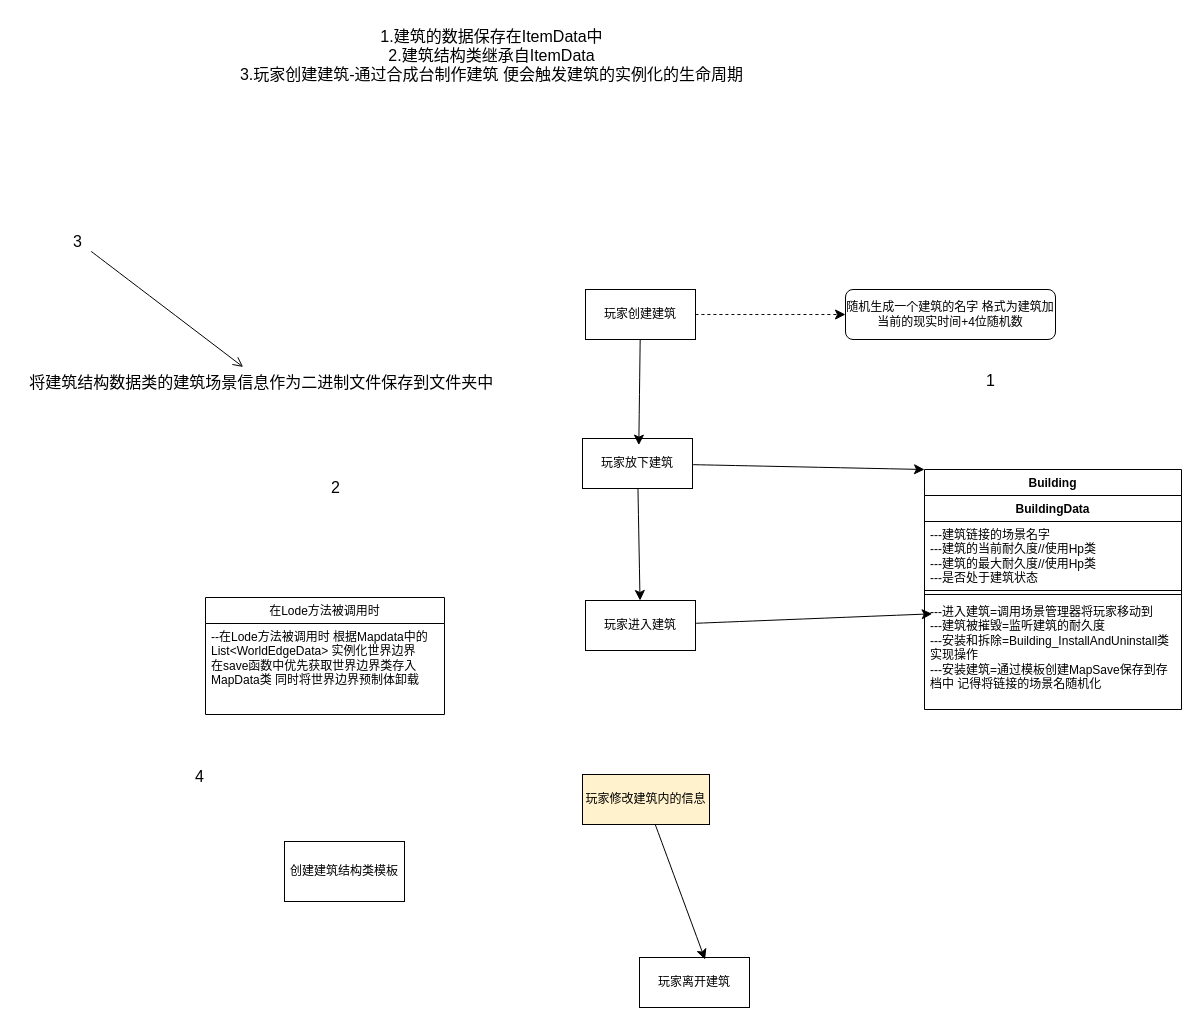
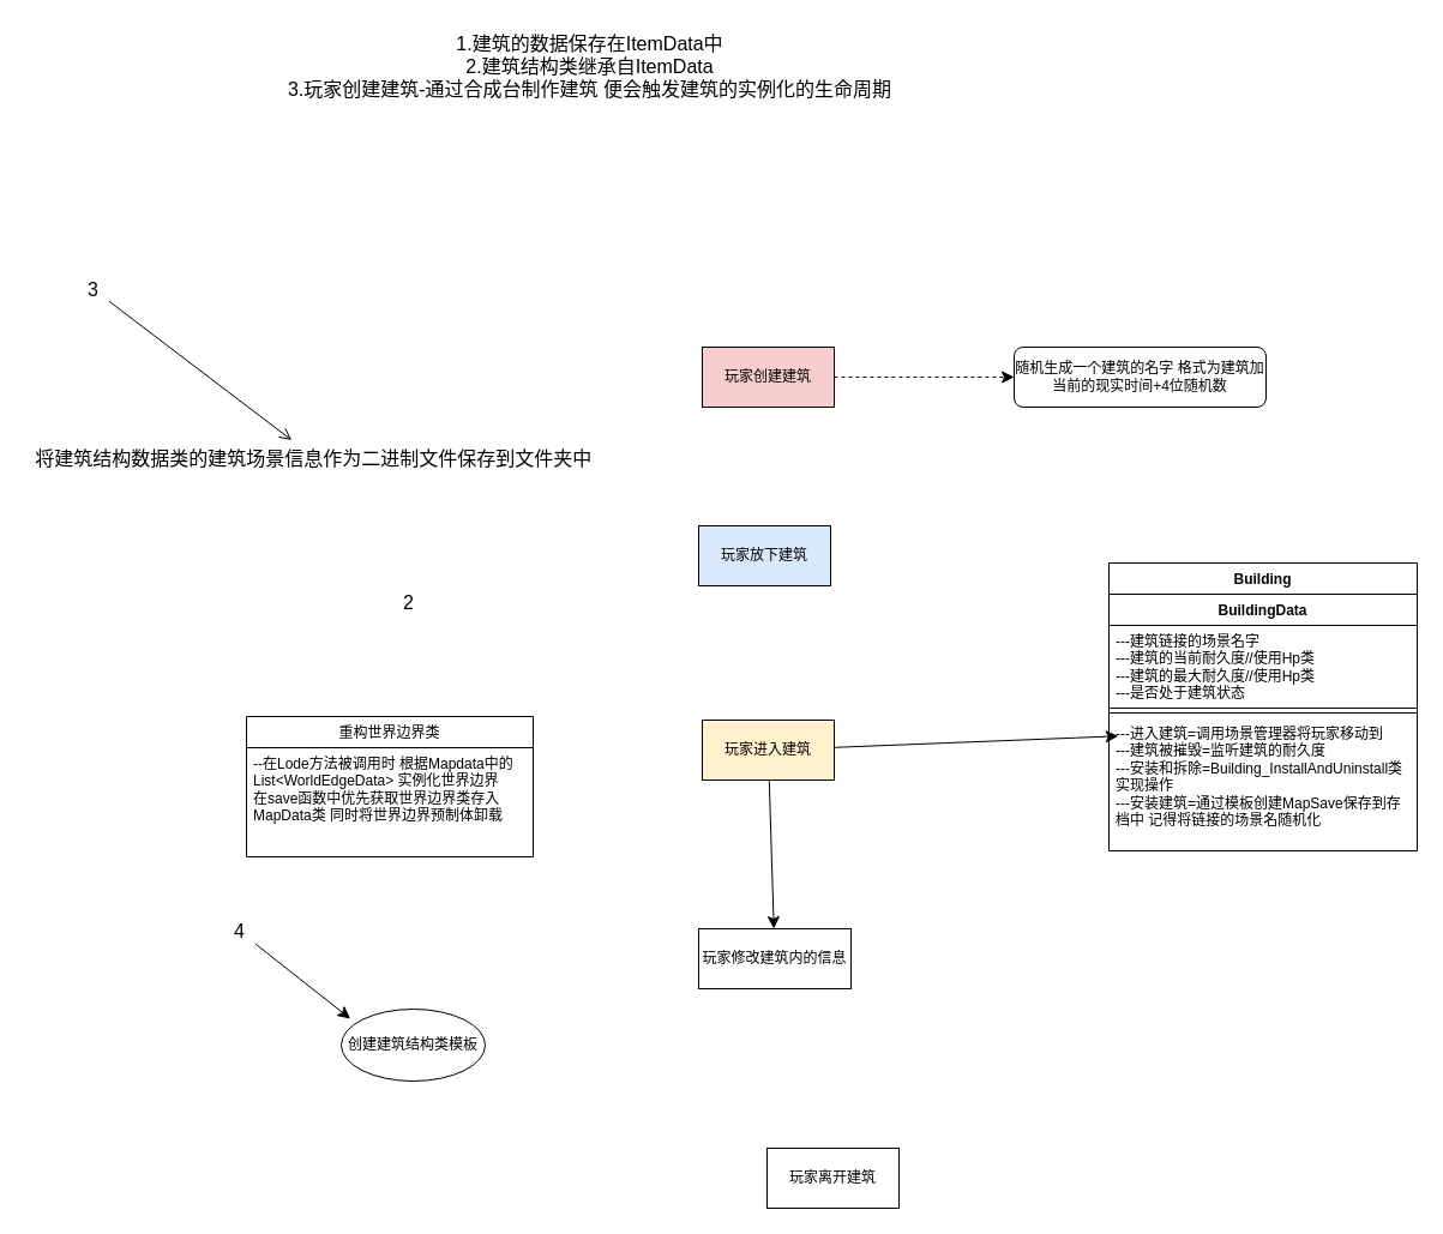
  <mxCell id="0" />
  <mxCell id="1" parent="0" />
  <mxCell id="2" value="1.建筑的数据保存在ItemData中&lt;div&gt;2.建筑结构类继承自ItemData&lt;/div&gt;&lt;div&gt;3.玩家创建建筑-通过合成台制作建筑 便会触发建筑的实例化的生命周期&lt;/div&gt;" style="text;html=1;align=center;verticalAlign=middle;resizable=0;points=[];autosize=1;strokeColor=none;fillColor=none;fontSize=16;" vertex="1" parent="1"><mxGeometry x="230" y="20" width="521" height="70" as="geometry" /></mxCell>
  <mxCell id="3" value="将建筑结构数据类的建筑场景信息作为二进制文件保存到文件夹中&amp;nbsp;" style="text;html=1;align=center;verticalAlign=middle;resizable=0;points=[];autosize=1;strokeColor=none;fillColor=none;fontSize=16;" vertex="1" parent="1"><mxGeometry x="20" y="366.5" width="486" height="31" as="geometry" /></mxCell>
  <mxCell id="4" style="edgeStyle=none;curved=1;rounded=0;orthogonalLoop=1;jettySize=auto;html=1;fontSize=12;startSize=8;endSize=8;dashed=1;" edge="1" parent="1" source="5" target="15"><mxGeometry relative="1" as="geometry" /></mxCell>
- <mxCell id="5" value="玩家创建建筑" style="html=1;whiteSpace=wrap;" vertex="1" parent="1"><mxGeometry x="585" y="289" width="110" height="50" as="geometry" /></mxCell>
- <mxCell id="6" style="edgeStyle=none;curved=1;rounded=0;orthogonalLoop=1;jettySize=auto;html=1;fontSize=12;startSize=8;endSize=8;" edge="1" parent="1" source="8" target="11"><mxGeometry relative="1" as="geometry" /></mxCell>
- <mxCell id="7" style="edgeStyle=none;curved=1;rounded=0;orthogonalLoop=1;jettySize=auto;html=1;entryX=0;entryY=0;entryDx=0;entryDy=0;fontSize=12;startSize=8;endSize=8;" edge="1" parent="1" source="8" target="16"><mxGeometry relative="1" as="geometry" /></mxCell>
- <mxCell id="8" value="玩家放下建筑" style="html=1;whiteSpace=wrap;" vertex="1" parent="1"><mxGeometry x="582" y="438" width="110" height="50" as="geometry" /></mxCell>
- <mxCell id="9" style="edgeStyle=none;curved=1;rounded=0;orthogonalLoop=1;jettySize=auto;html=1;entryX=0.512;entryY=0.133;entryDx=0;entryDy=0;entryPerimeter=0;fontSize=12;startSize=8;endSize=8;" edge="1" parent="1" source="5" target="8"><mxGeometry relative="1" as="geometry" /></mxCell>
- <mxCell id="11" value="玩家进入建筑" style="html=1;whiteSpace=wrap;" vertex="1" parent="1"><mxGeometry x="585" y="600" width="110" height="50" as="geometry" /></mxCell>
- <mxCell id="12" value="玩家修改建筑内的信息" style="html=1;whiteSpace=wrap;fillColor=#fff2cc;" vertex="1" parent="1"><mxGeometry x="582" y="774" width="127" height="50" as="geometry" /></mxCell>
+ <mxCell id="5" value="玩家创建建筑" style="html=1;whiteSpace=wrap;fillColor=#f8cecc;" vertex="1" parent="1"><mxGeometry x="585" y="289" width="110" height="50" as="geometry" /></mxCell>
+ <mxCell id="8" value="玩家放下建筑" style="html=1;whiteSpace=wrap;fillColor=#dae8fc;" vertex="1" parent="1"><mxGeometry x="582" y="438" width="110" height="50" as="geometry" /></mxCell>
+ <mxCell id="10" style="edgeStyle=none;curved=1;rounded=0;orthogonalLoop=1;jettySize=auto;html=1;fontSize=12;startSize=8;endSize=8;" edge="1" parent="1" source="11" target="12"><mxGeometry relative="1" as="geometry"><mxPoint x="640" y="784.882" as="targetPoint" /></mxGeometry></mxCell>
+ <mxCell id="11" value="玩家进入建筑" style="html=1;whiteSpace=wrap;fillColor=#fff2cc;" vertex="1" parent="1"><mxGeometry x="585" y="600" width="110" height="50" as="geometry" /></mxCell>
+ <mxCell id="12" value="玩家修改建筑内的信息" style="html=1;whiteSpace=wrap;" vertex="1" parent="1"><mxGeometry x="582" y="774" width="127" height="50" as="geometry" /></mxCell>
  <mxCell id="13" value="玩家离开建筑" style="html=1;whiteSpace=wrap;" vertex="1" parent="1"><mxGeometry x="639" y="957" width="110" height="50" as="geometry" /></mxCell>
- <mxCell id="14" style="edgeStyle=none;curved=1;rounded=0;orthogonalLoop=1;jettySize=auto;html=1;entryX=0.596;entryY=0.04;entryDx=0;entryDy=0;entryPerimeter=0;fontSize=12;startSize=8;endSize=8;" edge="1" parent="1" source="12" target="13"><mxGeometry relative="1" as="geometry" /></mxCell>
  <mxCell id="15" value="随机生成一个建筑的名字 格式为建筑加当前的现实时间+4位随机数" style="html=1;whiteSpace=wrap;rounded=1;" vertex="1" parent="1"><mxGeometry x="845" y="289" width="210" height="50" as="geometry" /></mxCell>
  <mxCell id="16" value="Building" style="swimlane;fontStyle=1;align=center;verticalAlign=top;childLayout=stackLayout;horizontal=1;startSize=26;horizontalStack=0;resizeParent=1;resizeParentMax=0;resizeLast=0;collapsible=1;marginBottom=0;whiteSpace=wrap;html=1;" vertex="1" parent="1"><mxGeometry x="924" y="469" width="257" height="240" as="geometry" /></mxCell>
  <mxCell id="17" value="BuildingData" style="swimlane;fontStyle=1;align=center;verticalAlign=top;childLayout=stackLayout;horizontal=1;startSize=26;horizontalStack=0;resizeParent=1;resizeParentMax=0;resizeLast=0;collapsible=1;marginBottom=0;whiteSpace=wrap;html=1;" vertex="1" parent="16"><mxGeometry y="26" width="257" height="95" as="geometry" /></mxCell>
  <mxCell id="18" value="---建筑链接的场景名字&lt;div&gt;---建筑的当前耐久度//使用Hp类&lt;/div&gt;&lt;div&gt;---建筑的最大耐久度//使用Hp类&lt;/div&gt;&lt;div&gt;---是否处于建筑状态&lt;/div&gt;" style="text;strokeColor=none;fillColor=none;align=left;verticalAlign=top;spacingLeft=4;spacingRight=4;overflow=hidden;rotatable=0;points=[[0,0.5],[1,0.5]];portConstraint=eastwest;whiteSpace=wrap;html=1;" vertex="1" parent="17"><mxGeometry y="26" width="257" height="69" as="geometry" /></mxCell>
  <mxCell id="19" value="" style="line;strokeWidth=1;fillColor=none;align=left;verticalAlign=middle;spacingTop=-1;spacingLeft=3;spacingRight=3;rotatable=0;labelPosition=right;points=[];portConstraint=eastwest;strokeColor=inherit;" vertex="1" parent="16"><mxGeometry y="121" width="257" height="8" as="geometry" /></mxCell>
  <mxCell id="20" value="---进入建筑=调用场景管理器将玩家移动到&lt;div&gt;&lt;div&gt;---建筑被摧毁=监听建筑的耐久度&lt;/div&gt;&lt;div&gt;---安装和拆除=Building_InstallAndUninstall类实现操作&lt;/div&gt;&lt;div&gt;---安装建筑=通过模板创建MapSave保存到存档中 记得将链接的场景名随机化&lt;/div&gt;&lt;/div&gt;&lt;div&gt;&lt;br&gt;&lt;/div&gt;" style="text;strokeColor=none;fillColor=none;align=left;verticalAlign=top;spacingLeft=4;spacingRight=4;overflow=hidden;rotatable=0;points=[[0,0.5],[1,0.5]];portConstraint=eastwest;whiteSpace=wrap;html=1;" vertex="1" parent="16"><mxGeometry y="129" width="257" height="111" as="geometry" /></mxCell>
  <mxCell id="21" style="edgeStyle=none;curved=1;rounded=0;orthogonalLoop=1;jettySize=auto;html=1;entryX=0.03;entryY=0.138;entryDx=0;entryDy=0;entryPerimeter=0;fontSize=12;startSize=8;endSize=8;" edge="1" parent="1" source="11" target="20"><mxGeometry relative="1" as="geometry" /></mxCell>
- <mxCell id="22" value="&lt;span style=&quot;font-weight: 400;&quot;&gt;在Lode方法被调用时&lt;/span&gt;" style="swimlane;fontStyle=1;align=center;verticalAlign=top;childLayout=stackLayout;horizontal=1;startSize=26;horizontalStack=0;resizeParent=1;resizeParentMax=0;resizeLast=0;collapsible=1;marginBottom=0;whiteSpace=wrap;html=1;" vertex="1" parent="1"><mxGeometry x="205" y="597" width="239" height="117" as="geometry" /></mxCell>
+ <mxCell id="22" value="&lt;span style=&quot;font-weight: 400;&quot;&gt;重构世界边界类&lt;/span&gt;" style="swimlane;fontStyle=1;align=center;verticalAlign=top;childLayout=stackLayout;horizontal=1;startSize=26;horizontalStack=0;resizeParent=1;resizeParentMax=0;resizeLast=0;collapsible=1;marginBottom=0;whiteSpace=wrap;html=1;" vertex="1" parent="1"><mxGeometry x="205" y="597" width="239" height="117" as="geometry" /></mxCell>
  <mxCell id="23" value="&lt;div&gt;--在Lode方法被调用时 根据Mapdata中的List&amp;lt;WorldEdgeData&amp;gt; 实例化世界边界&lt;/div&gt;&lt;div&gt;在save函数中优先获取世界边界类存入MapData类 同时将世界边界预制体卸载&lt;/div&gt;" style="text;strokeColor=none;fillColor=none;align=left;verticalAlign=top;spacingLeft=4;spacingRight=4;overflow=hidden;rotatable=0;points=[[0,0.5],[1,0.5]];portConstraint=eastwest;whiteSpace=wrap;html=1;" vertex="1" parent="22"><mxGeometry y="26" width="239" height="91" as="geometry" /></mxCell>
- <mxCell id="24" value="1" style="text;html=1;align=center;verticalAlign=middle;resizable=0;points=[];autosize=1;strokeColor=none;fillColor=none;fontSize=16;" vertex="1" parent="1"><mxGeometry x="976.5" y="364.5" width="27" height="31" as="geometry" /></mxCell>
- <mxCell id="25" value="2" style="text;html=1;align=center;verticalAlign=middle;resizable=0;points=[];autosize=1;strokeColor=none;fillColor=none;fontSize=16;" vertex="1" parent="1"><mxGeometry x="321.5" y="471.5" width="27" height="31" as="geometry" /></mxCell>
+ <mxCell id="25" value="2" style="text;html=1;align=center;verticalAlign=middle;resizable=0;points=[];autosize=1;strokeColor=none;fillColor=none;fontSize=16;" vertex="1" parent="1"><mxGeometry x="326.5" y="486.5" width="27" height="31" as="geometry" /></mxCell>
  <mxCell id="26" style="edgeStyle=none;curved=1;rounded=0;orthogonalLoop=1;jettySize=auto;html=1;fontSize=12;startSize=8;endSize=8;endArrow=open;" edge="1" parent="1" source="27" target="3"><mxGeometry relative="1" as="geometry" /></mxCell>
  <mxCell id="27" value="3" style="text;html=1;align=center;verticalAlign=middle;resizable=0;points=[];autosize=1;strokeColor=none;fillColor=none;fontSize=16;" vertex="1" parent="1"><mxGeometry x="63.5" y="225" width="27" height="31" as="geometry" /></mxCell>
- <mxCell id="28" value="创建建筑结构类模板" style="whiteSpace=wrap;html=1;" vertex="1" parent="1"><mxGeometry x="284" y="841" width="120" height="60" as="geometry" /></mxCell>
+ <mxCell id="28" value="创建建筑结构类模板" style="ellipse;whiteSpace=wrap;html=1;" vertex="1" parent="1"><mxGeometry x="284" y="841" width="120" height="60" as="geometry" /></mxCell>
  <mxCell id="29" value="4" style="text;html=1;align=center;verticalAlign=middle;resizable=0;points=[];autosize=1;strokeColor=none;fillColor=none;fontSize=16;" vertex="1" parent="1"><mxGeometry x="185.5" y="760.5" width="27" height="31" as="geometry" /></mxCell>
+ <mxCell id="30" style="edgeStyle=none;curved=1;rounded=0;orthogonalLoop=1;jettySize=auto;html=1;entryX=0.063;entryY=0.133;entryDx=0;entryDy=0;entryPerimeter=0;fontSize=12;startSize=8;endSize=8;" edge="1" parent="1" source="29" target="28"><mxGeometry relative="1" as="geometry" /></mxCell>
